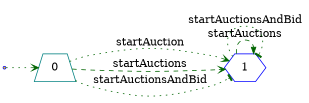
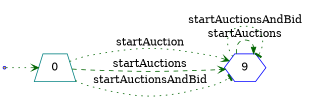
  digraph {
    rankdir=LR
    ranksep=0.5
    node [fontsize=14.0 style=filled fillcolor=white color=blue]
    edge [arrowsize=0.85 color=darkgreen style=dotted arrowhead=vee fontsize=14.0]
    Initial [shape=point fillcolor=gold]
    0 [shape=trapezium color=teal]
-   1 [shape=hexagon]
+   1 [shape=hexagon label=9]
    Initial -> 0 [fontsize=""]
    0 -> 1 [label=" startAuction "]
    0 -> 1 [label=" startAuctions " style=dashed]
    0 -> 1 [label=" startAuctionsAndBid " arrowhead=tee]
    1 -> 1 [label=" startAuctions " style=dashed arrowhead=normal]
    1 -> 1 [label=" startAuctionsAndBid " arrowhead=tee]
  }
